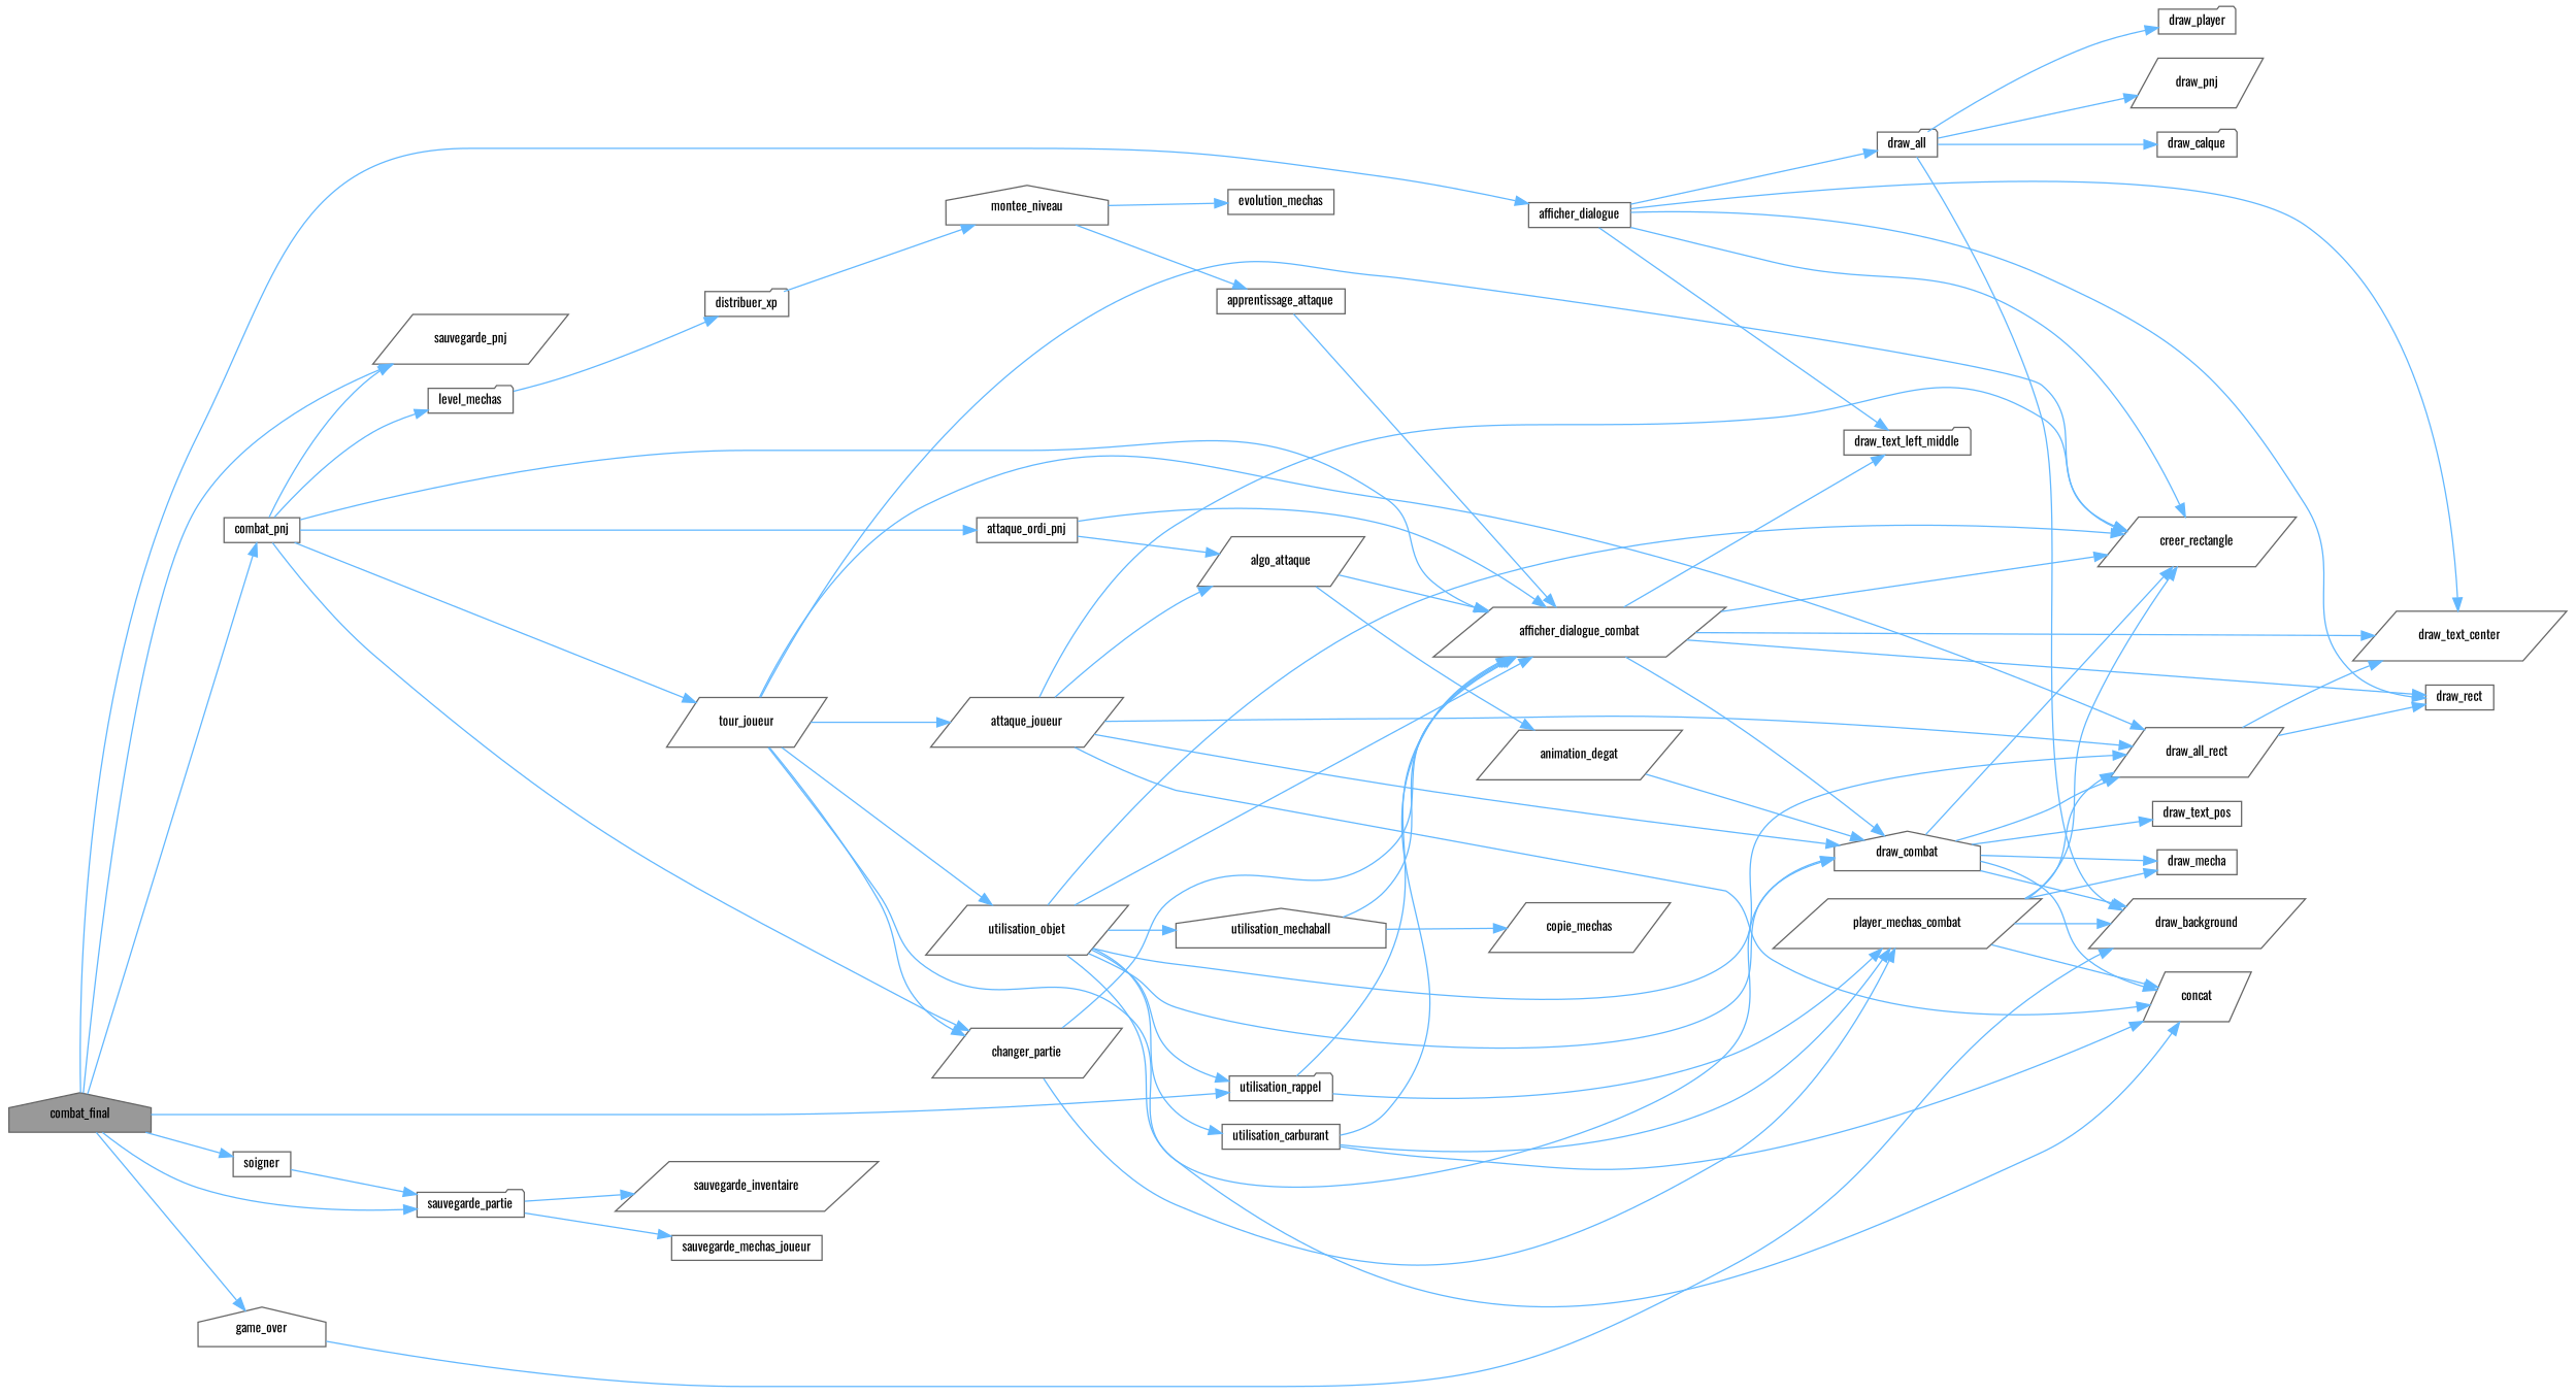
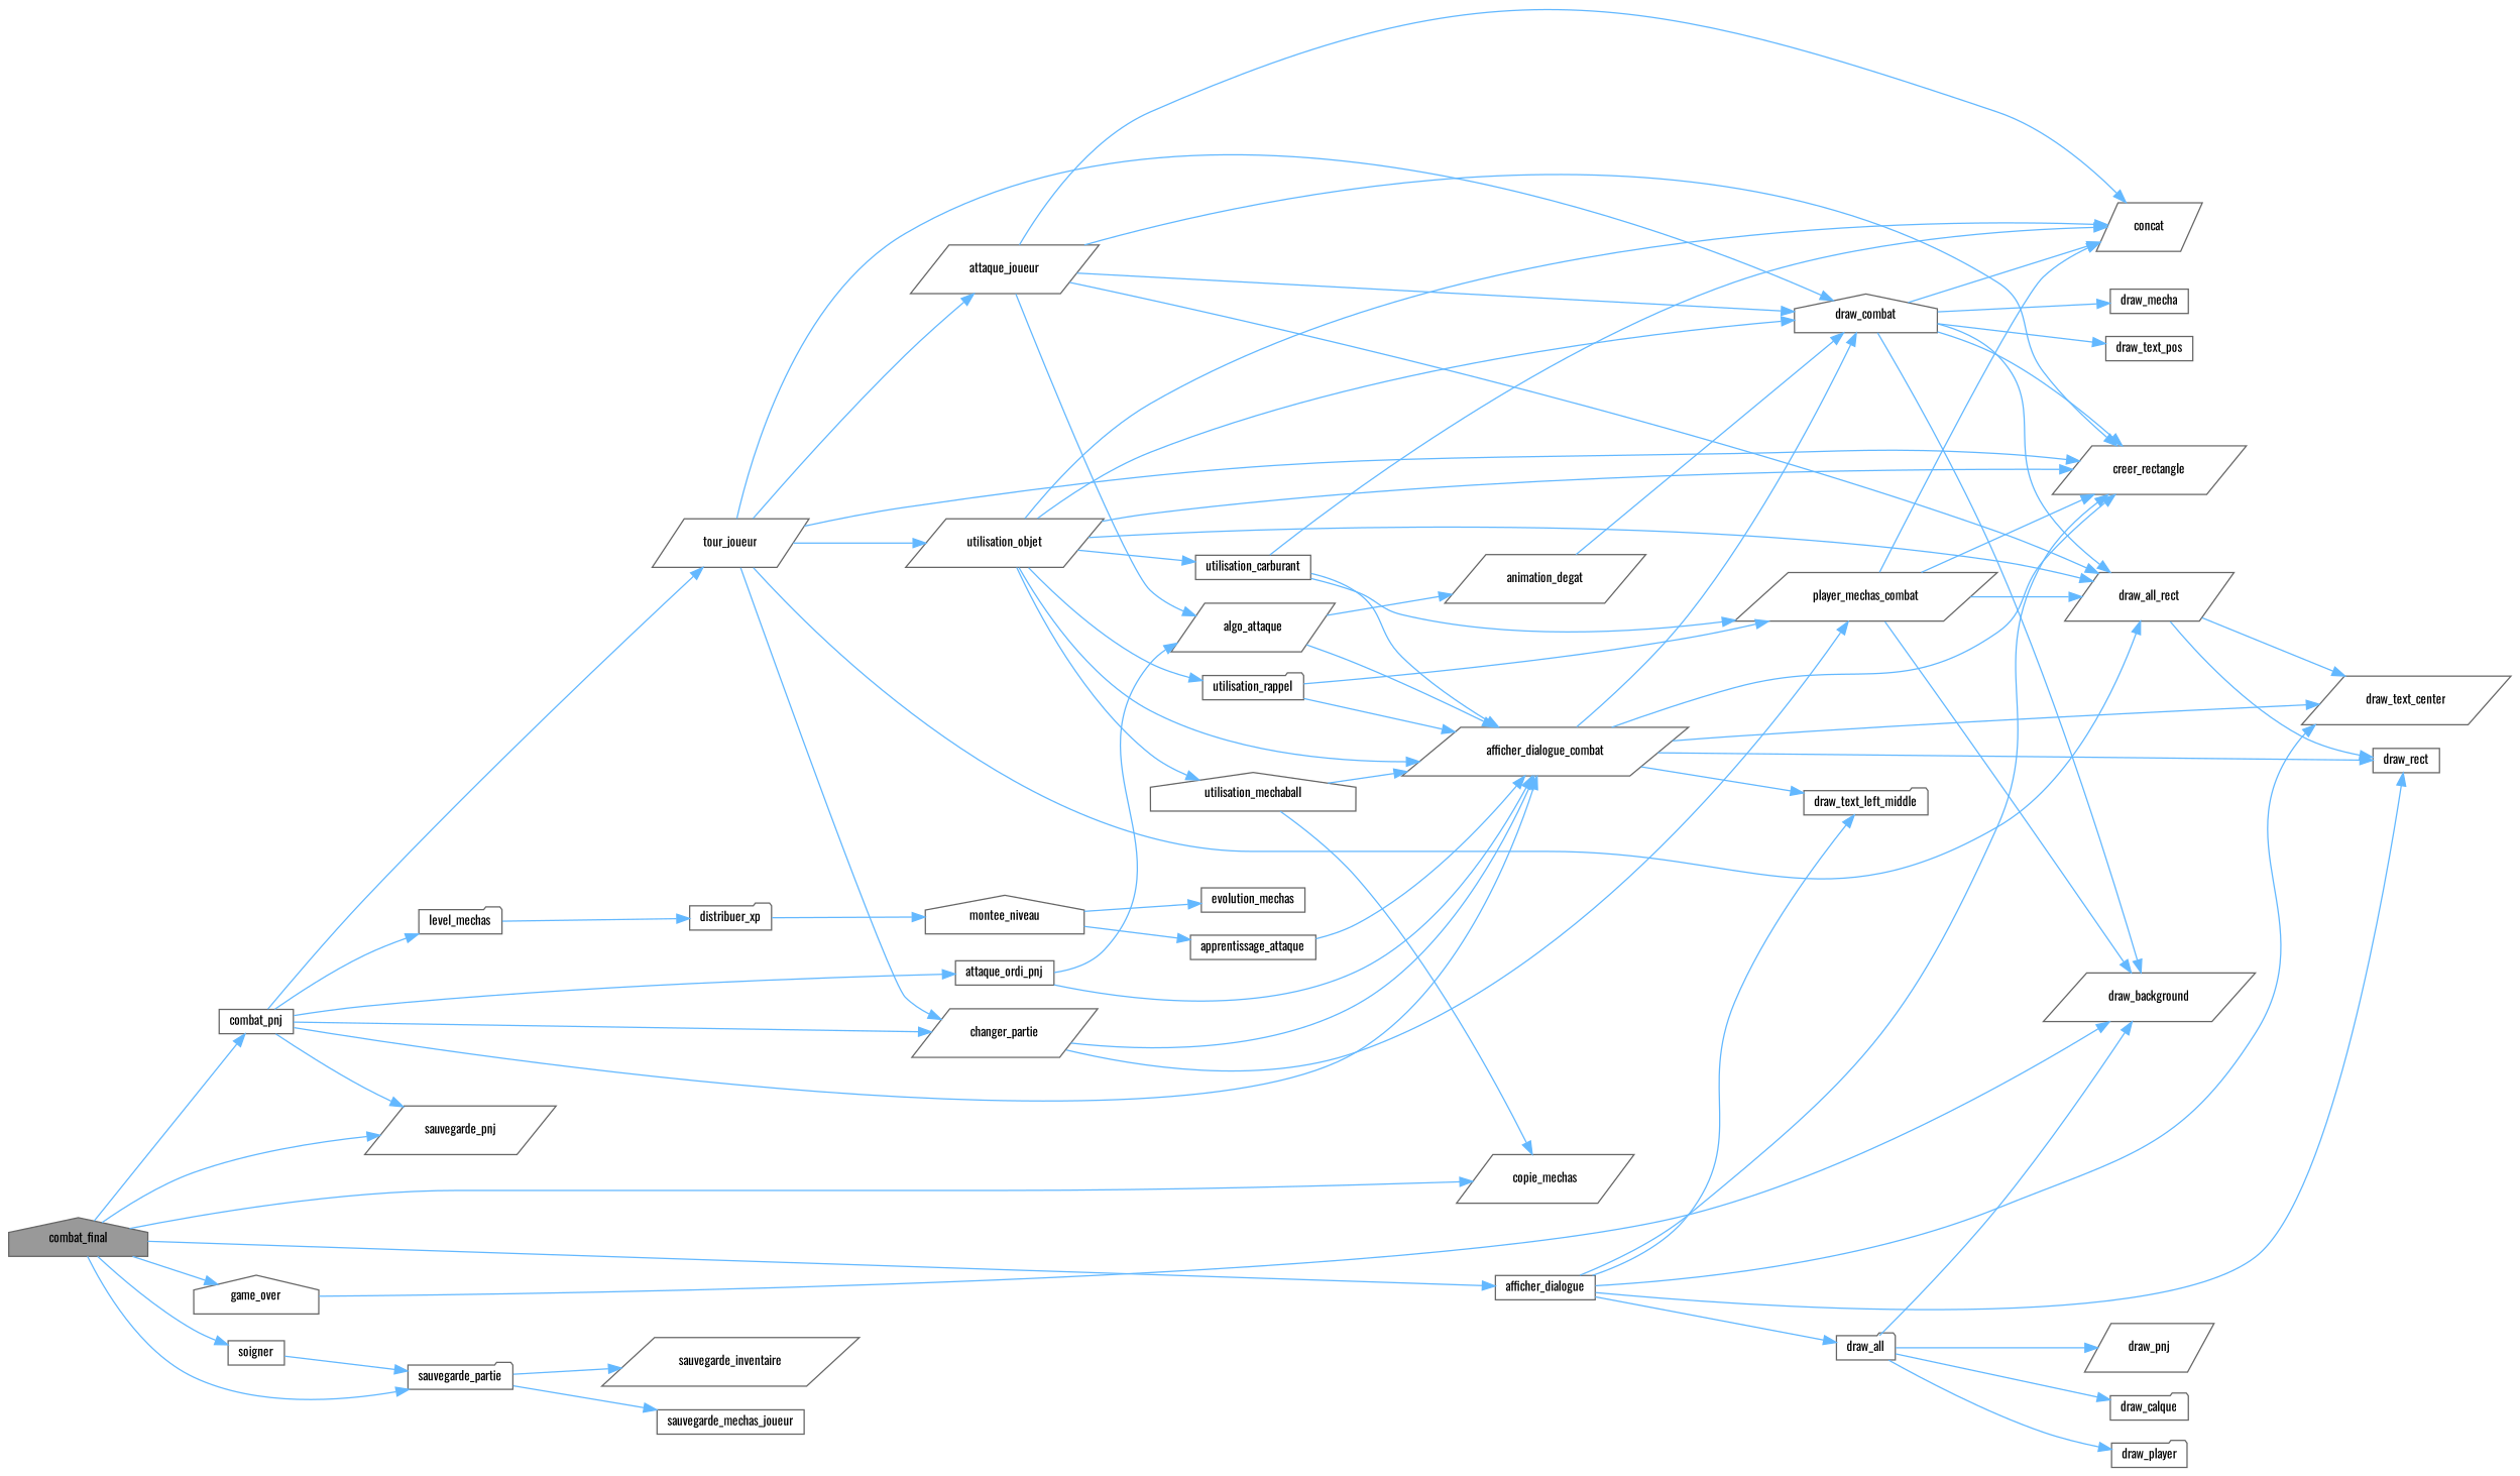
  digraph {
    fontname=Oswald
    rankdir=LR
    node [color=grey40 fillcolor=white fontname=Oswald fontsize=10 shape=parallelogram style=filled]
    edge [color=steelblue1 fontname=Oswald fontsize=10 labelfontname=Helvetica labelfontsize=10 style=solid]
    n1 [color=gray40 fillcolor=grey60 fontcolor=black height=0.2 label=combat_final shape=house width=0.4]
    n2 [height=0.2 label=afficher_dialogue shape=box width=0.4]
    n3 [height=0.2 label=combat_pnj shape=box width=0.4]
    n4 [height=0.2 label=sauvegarde_pnj width=0.4]
    n5 [height=0.2 label=copie_mechas width=0.4]
    n6 [height=0.2 label=game_over shape=house width=0.4]
    n7 [height=0.2 label=sauvegarde_partie shape=folder width=0.4]
    n8 [height=0.2 label=soigner shape=box width=0.4]
    n9 [height=0.2 label=creer_rectangle width=0.4]
    n10 [height=0.2 label=draw_all shape=folder width=0.4]
    n11 [height=0.2 label=draw_rect shape=box width=0.4]
    n12 [height=0.2 label=draw_text_center width=0.4]
    n13 [height=0.2 label=draw_text_left_middle shape=folder width=0.4]
    n14 [height=0.2 label=afficher_dialogue_combat width=0.4]
    n15 [height=0.2 label=attaque_ordi_pnj shape=box width=0.4]
    n16 [height=0.2 label=changer_partie width=0.4]
    n17 [height=0.2 label=level_mechas shape=folder width=0.4]
    n18 [height=0.2 label=tour_joueur width=0.4]
    n19 [height=0.2 label=draw_background width=0.4]
    n20 [height=0.2 label=sauvegarde_inventaire width=0.4]
    n21 [height=0.2 label=sauvegarde_mechas_joueur shape=box width=0.4]
    n22 [height=0.2 label=draw_calque shape=folder width=0.4]
    n23 [height=0.2 label=draw_player shape=folder width=0.4]
    n24 [height=0.2 label=draw_pnj width=0.4]
    n25 [height=0.2 label=draw_combat shape=house width=0.4]
    n26 [height=0.2 label=algo_attaque width=0.4]
    n27 [height=0.2 label=player_mechas_combat width=0.4]
    n28 [height=0.2 label=distribuer_xp shape=folder width=0.4]
    n29 [height=0.2 label=draw_all_rect width=0.4]
    n30 [height=0.2 label=attaque_joueur width=0.4]
    n31 [height=0.2 label=utilisation_objet width=0.4]
    n32 [height=0.2 label=concat width=0.4]
    n33 [height=0.2 label=draw_mecha shape=box width=0.4]
    n34 [height=0.2 label=draw_text_pos shape=box width=0.4]
    n35 [height=0.2 label=animation_degat width=0.4]
    n36 [height=0.2 label=montee_niveau shape=house width=0.4]
    n37 [height=0.2 label=apprentissage_attaque shape=box width=0.4]
    n38 [height=0.2 label=evolution_mechas shape=box width=0.4]
    n39 [height=0.2 label=utilisation_carburant shape=box width=0.4]
    n40 [height=0.2 label=utilisation_mechaball shape=house width=0.4]
    n41 [height=0.2 label=utilisation_rappel shape=folder width=0.4]
    n1 -> n2
    n1 -> n3
    n1 -> n4
-   n1 -> n41
+   n1 -> n5
    n1 -> n6
    n1 -> n7
    n1 -> n8
    n2 -> n9
    n2 -> n10
    n2 -> n11
    n2 -> n12
    n2 -> n13
    n3 -> n4
    n3 -> n14
    n3 -> n15
    n3 -> n16
    n3 -> n17
    n3 -> n18
    n6 -> n19
    n7 -> n20
    n7 -> n21
    n8 -> n7
    n10 -> n19
    n10 -> n22
    n10 -> n23
    n10 -> n24
    n14 -> n9
    n14 -> n11
    n14 -> n12
    n14 -> n13
    n14 -> n25
    n15 -> n14
    n15 -> n26
    n16 -> n14
    n16 -> n27
    n17 -> n28
    n18 -> n9
    n18 -> n16
    n18 -> n25
    n18 -> n29
    n18 -> n30
    n18 -> n31
    n25 -> n9
    n25 -> n19
    n25 -> n29
    n25 -> n32
    n25 -> n33
    n25 -> n34
    n26 -> n14
    n26 -> n35
    n27 -> n9
    n27 -> n19
    n27 -> n29
    n27 -> n32
-   n27 -> n33
    n28 -> n36
    n29 -> n11
    n29 -> n12
    n30 -> n9
    n30 -> n25
    n30 -> n26
    n30 -> n29
    n30 -> n32
    n31 -> n9
    n31 -> n14
    n31 -> n25
    n31 -> n29
    n31 -> n32
    n31 -> n39
    n31 -> n40
    n31 -> n41
    n35 -> n25
    n36 -> n37
    n36 -> n38
    n37 -> n14
    n39 -> n14
    n39 -> n27
    n39 -> n32
    n40 -> n5
    n40 -> n14
    n41 -> n14
    n41 -> n27
  }
